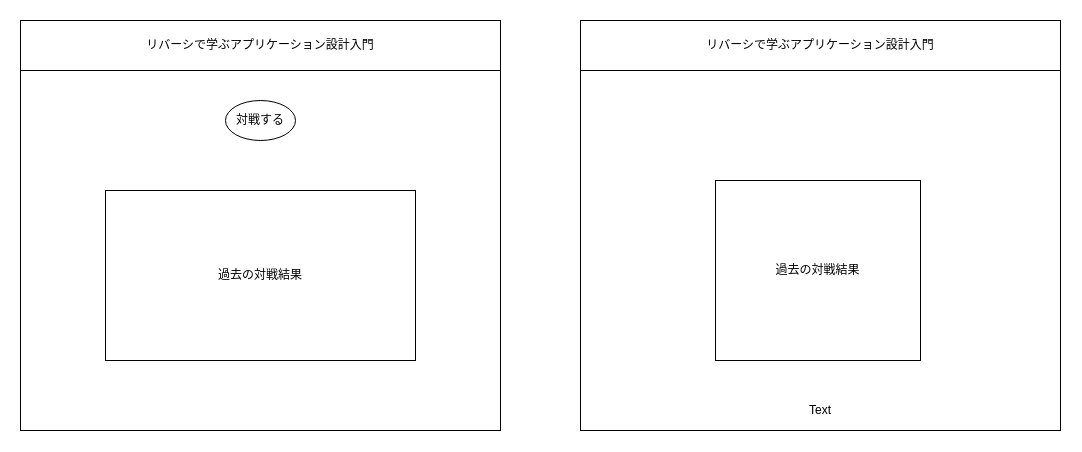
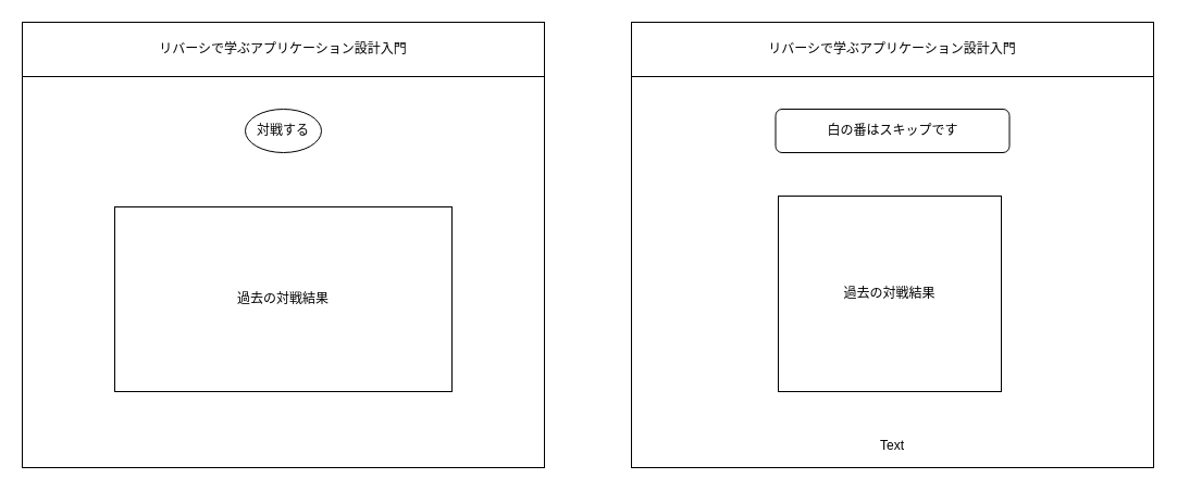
  <mxCell id="0" />
  <mxCell id="1" parent="0" />
  <mxCell id="2" value="" style="rounded=0;whiteSpace=wrap;html=1;fillColor=none;strokeColor=#000000;" parent="1" vertex="1"><mxGeometry x="20" y="20" width="480" height="410" as="geometry" /></mxCell>
  <mxCell id="3" value="リバーシで学ぶアプリケーション設計入門" style="rounded=0;whiteSpace=wrap;html=1;fillColor=none;strokeColor=#000000;" vertex="1" parent="1"><mxGeometry x="20" y="20" width="480" height="50" as="geometry" /></mxCell>
  <mxCell id="4" value="対戦する" style="ellipse;whiteSpace=wrap;html=1;strokeColor=#000000;fillColor=none;" vertex="1" parent="1"><mxGeometry x="225" y="100" width="70" height="40" as="geometry" /></mxCell>
  <mxCell id="5" value="過去の対戦結果" style="rounded=0;whiteSpace=wrap;html=1;fillColor=none;strokeColor=#000000;" vertex="1" parent="1"><mxGeometry x="105" y="190" width="310" height="170" as="geometry" /></mxCell>
  <mxCell id="6" value="" style="rounded=0;whiteSpace=wrap;html=1;fillColor=none;strokeColor=#000000;" vertex="1" parent="1"><mxGeometry x="580" y="20" width="480" height="410" as="geometry" /></mxCell>
  <mxCell id="7" value="リバーシで学ぶアプリケーション設計入門" style="rounded=0;whiteSpace=wrap;html=1;fillColor=none;strokeColor=#000000;" vertex="1" parent="1"><mxGeometry x="580" y="20" width="480" height="50" as="geometry" /></mxCell>
+ <mxCell id="8" value="白の番はスキップです" style="rounded=1;whiteSpace=wrap;html=1;strokeColor=#000000;fillColor=none;" vertex="1" parent="1"><mxGeometry x="712.5" y="100" width="215" height="40" as="geometry" /></mxCell>
  <mxCell id="9" value="過去の対戦結果" style="rounded=0;whiteSpace=wrap;html=1;fillColor=none;strokeColor=#000000;" vertex="1" parent="1"><mxGeometry x="715" y="180" width="205" height="180" as="geometry" /></mxCell>
  <mxCell id="10" value="Text" style="text;html=1;strokeColor=none;fillColor=none;align=center;verticalAlign=middle;whiteSpace=wrap;rounded=0;" vertex="1" parent="1"><mxGeometry x="790" y="395" width="60" height="30" as="geometry" /></mxCell>
